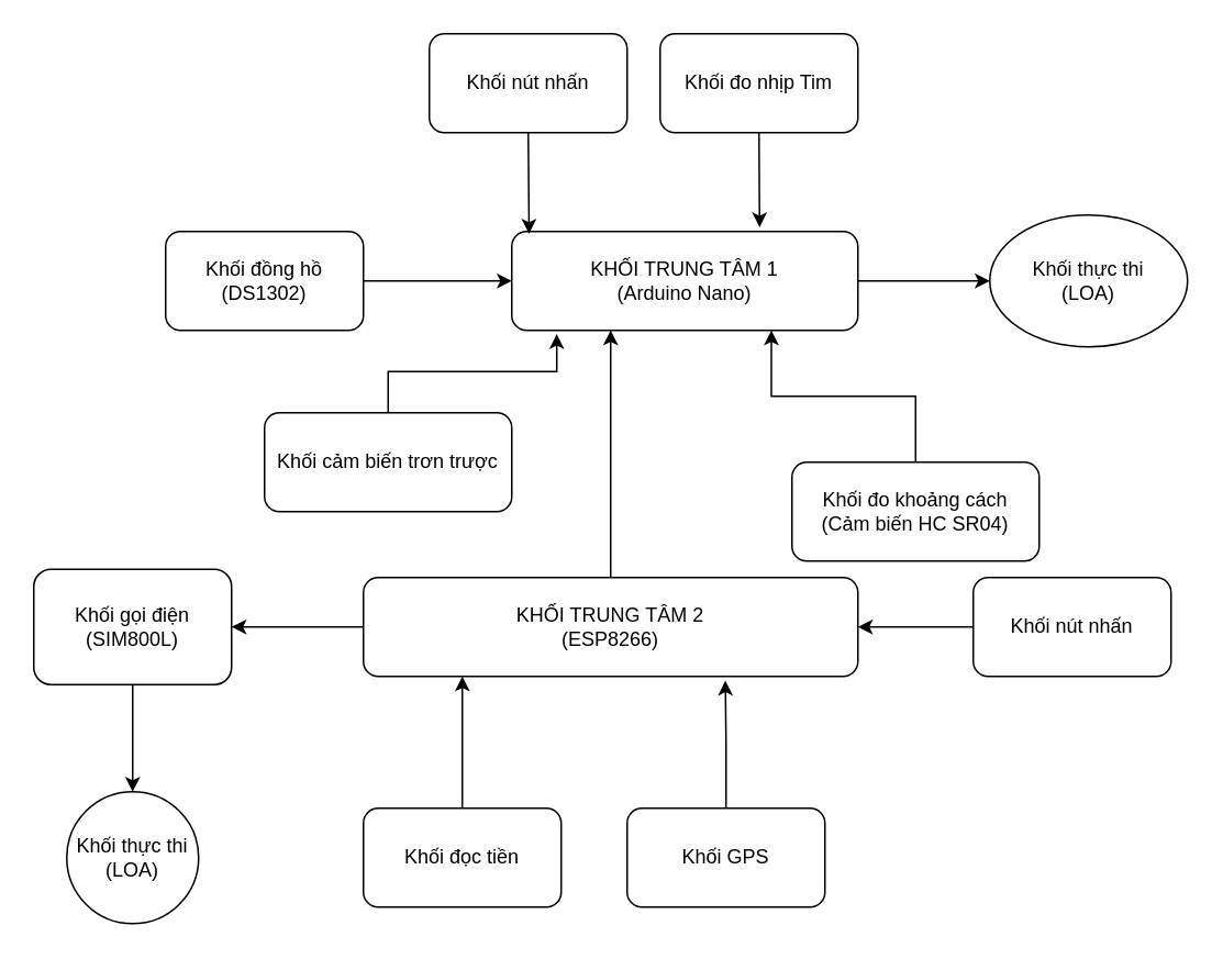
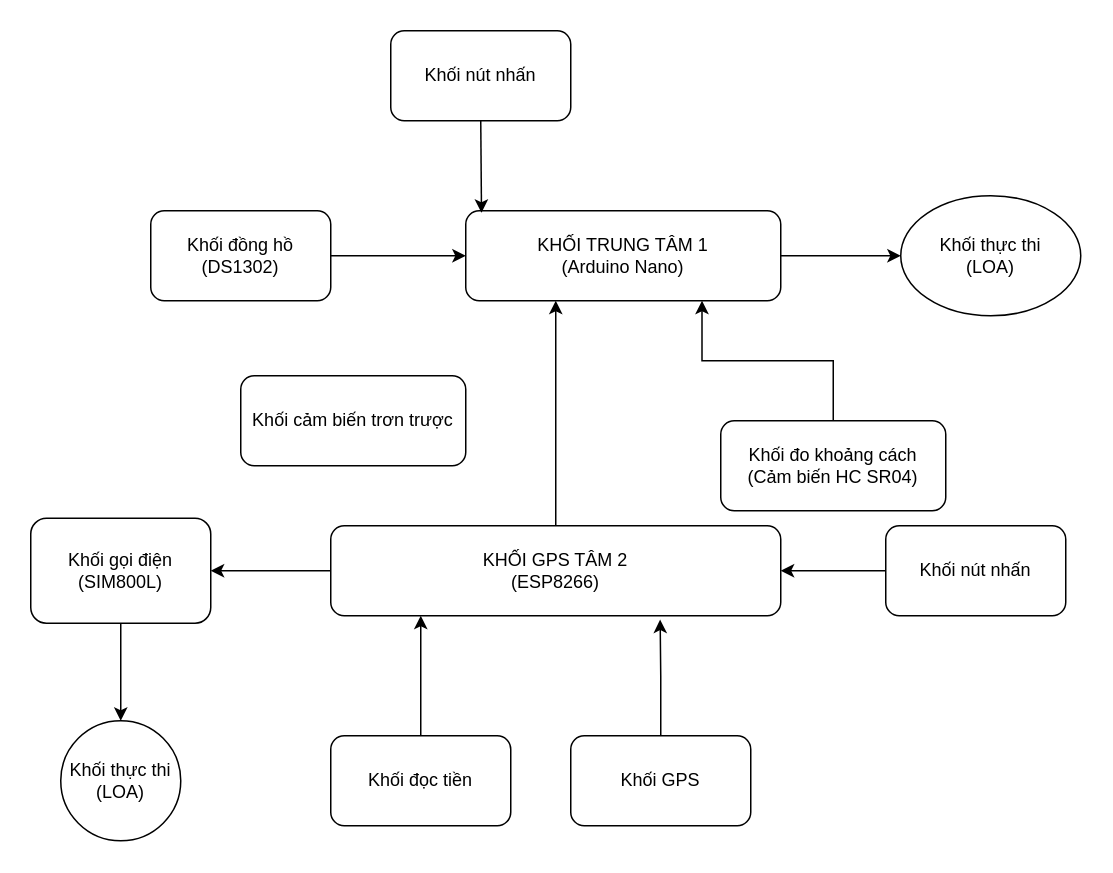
  <mxCell id="0" />
  <mxCell id="1" parent="0" />
  <mxCell id="2" value="KHỐI TRUNG TÂM 1&lt;br&gt;(Arduino Nano)" style="rounded=1;whiteSpace=wrap;html=1;" vertex="1" parent="1"><mxGeometry x="310" y="140" width="210" height="60" as="geometry" /></mxCell>
  <mxCell id="3" value="Khối thực thi&lt;br&gt;(LOA)" style="ellipse;whiteSpace=wrap;html=1;" vertex="1" parent="1"><mxGeometry x="600" y="130" width="120" height="80" as="geometry" /></mxCell>
  <mxCell id="4" value="" style="endArrow=classic;html=1;rounded=0;exitX=1;exitY=0.5;exitDx=0;exitDy=0;entryX=0;entryY=0.5;entryDx=0;entryDy=0;" edge="1" parent="1" source="2" target="3"><mxGeometry width="50" height="50" relative="1" as="geometry"><mxPoint x="520" y="320" as="sourcePoint" /><mxPoint x="570" y="270" as="targetPoint" /></mxGeometry></mxCell>
  <mxCell id="5" value="Khối nút nhấn" style="rounded=1;whiteSpace=wrap;html=1;" vertex="1" parent="1"><mxGeometry x="260" y="20" width="120" height="60" as="geometry" /></mxCell>
  <mxCell id="6" value="" style="endArrow=classic;html=1;rounded=0;exitX=0.5;exitY=1;exitDx=0;exitDy=0;entryX=0.05;entryY=0.023;entryDx=0;entryDy=0;entryPerimeter=0;" edge="1" parent="1" source="5" target="2"><mxGeometry width="50" height="50" relative="1" as="geometry"><mxPoint x="520" y="320" as="sourcePoint" /><mxPoint x="570" y="270" as="targetPoint" /></mxGeometry></mxCell>
  <mxCell id="7" style="edgeStyle=orthogonalEdgeStyle;rounded=0;orthogonalLoop=1;jettySize=auto;html=1;entryX=0.75;entryY=1;entryDx=0;entryDy=0;" edge="1" parent="1" source="8" target="2"><mxGeometry relative="1" as="geometry" /></mxCell>
  <mxCell id="8" value="Khối đo khoảng cách&lt;br&gt;(Cảm biến HC SR04)" style="rounded=1;whiteSpace=wrap;html=1;" vertex="1" parent="1"><mxGeometry x="480" y="280" width="150" height="60" as="geometry" /></mxCell>
  <mxCell id="9" value="Khối đồng hồ&lt;br&gt;(DS1302)" style="rounded=1;whiteSpace=wrap;html=1;" vertex="1" parent="1"><mxGeometry x="100" y="140" width="120" height="60" as="geometry" /></mxCell>
  <mxCell id="10" value="" style="endArrow=classic;html=1;rounded=0;exitX=1;exitY=0.5;exitDx=0;exitDy=0;entryX=0;entryY=0.5;entryDx=0;entryDy=0;" edge="1" parent="1" source="9" target="2"><mxGeometry width="50" height="50" relative="1" as="geometry"><mxPoint x="520" y="240" as="sourcePoint" /><mxPoint x="570" y="190" as="targetPoint" /></mxGeometry></mxCell>
- <mxCell id="11" value="Khối đo nhịp Tim" style="rounded=1;whiteSpace=wrap;html=1;" vertex="1" parent="1"><mxGeometry x="400" y="20" width="120" height="60" as="geometry" /></mxCell>
- <mxCell id="12" value="" style="endArrow=classic;html=1;rounded=0;exitX=0.5;exitY=1;exitDx=0;exitDy=0;entryX=0.716;entryY=-0.043;entryDx=0;entryDy=0;entryPerimeter=0;" edge="1" parent="1" source="11" target="2"><mxGeometry width="50" height="50" relative="1" as="geometry"><mxPoint x="520" y="240" as="sourcePoint" /><mxPoint x="570" y="190" as="targetPoint" /></mxGeometry></mxCell>
- <mxCell id="13" value="KHỐI TRUNG TÂM 2&lt;br&gt;(ESP8266)" style="rounded=1;whiteSpace=wrap;html=1;" vertex="1" parent="1"><mxGeometry x="220" y="350" width="300" height="60" as="geometry" /></mxCell>
+ <mxCell id="13" value="KHỐI GPS TÂM 2&lt;br&gt;(ESP8266)" style="rounded=1;whiteSpace=wrap;html=1;" vertex="1" parent="1"><mxGeometry x="220" y="350" width="300" height="60" as="geometry" /></mxCell>
  <mxCell id="14" value="" style="endArrow=classic;html=1;rounded=0;exitX=0.5;exitY=0;exitDx=0;exitDy=0;" edge="1" parent="1" source="13"><mxGeometry width="50" height="50" relative="1" as="geometry"><mxPoint x="520" y="230" as="sourcePoint" /><mxPoint x="370" y="200" as="targetPoint" /></mxGeometry></mxCell>
  <mxCell id="15" style="edgeStyle=orthogonalEdgeStyle;rounded=0;orthogonalLoop=1;jettySize=auto;html=1;entryX=0.5;entryY=0;entryDx=0;entryDy=0;" edge="1" parent="1" source="16" target="22"><mxGeometry relative="1" as="geometry" /></mxCell>
  <mxCell id="16" value="Khối gọi điện&lt;br&gt;(SIM800L)" style="rounded=1;whiteSpace=wrap;html=1;" vertex="1" parent="1"><mxGeometry x="20" y="345" width="120" height="70" as="geometry" /></mxCell>
  <mxCell id="17" value="" style="endArrow=classic;html=1;rounded=0;exitX=0;exitY=0.5;exitDx=0;exitDy=0;entryX=1;entryY=0.5;entryDx=0;entryDy=0;" edge="1" parent="1" source="13" target="16"><mxGeometry width="50" height="50" relative="1" as="geometry"><mxPoint x="190" y="380" as="sourcePoint" /><mxPoint x="450" y="330" as="targetPoint" /></mxGeometry></mxCell>
  <mxCell id="18" value="Khối nút nhấn" style="rounded=1;whiteSpace=wrap;html=1;" vertex="1" parent="1"><mxGeometry x="590" y="350" width="120" height="60" as="geometry" /></mxCell>
  <mxCell id="19" value="" style="endArrow=classic;html=1;rounded=0;exitX=0;exitY=0.5;exitDx=0;exitDy=0;entryX=1;entryY=0.5;entryDx=0;entryDy=0;" edge="1" parent="1" source="18" target="13"><mxGeometry width="50" height="50" relative="1" as="geometry"><mxPoint x="520" y="380" as="sourcePoint" /><mxPoint x="570" y="330" as="targetPoint" /></mxGeometry></mxCell>
  <mxCell id="20" value="Khối đọc tiền" style="rounded=1;whiteSpace=wrap;html=1;" vertex="1" parent="1"><mxGeometry x="220" y="490" width="120" height="60" as="geometry" /></mxCell>
  <mxCell id="21" value="" style="endArrow=classic;html=1;rounded=0;exitX=0.5;exitY=0;exitDx=0;exitDy=0;entryX=0.2;entryY=1;entryDx=0;entryDy=0;entryPerimeter=0;" edge="1" parent="1" source="20" target="13"><mxGeometry width="50" height="50" relative="1" as="geometry"><mxPoint x="520" y="460" as="sourcePoint" /><mxPoint x="570" y="410" as="targetPoint" /></mxGeometry></mxCell>
  <mxCell id="22" value="Khối thực thi&lt;br&gt;(LOA)" style="ellipse;whiteSpace=wrap;html=1;aspect=fixed;" vertex="1" parent="1"><mxGeometry x="40" y="480" width="80" height="80" as="geometry" /></mxCell>
  <mxCell id="23" style="edgeStyle=orthogonalEdgeStyle;rounded=0;orthogonalLoop=1;jettySize=auto;html=1;entryX=0.732;entryY=1.043;entryDx=0;entryDy=0;entryPerimeter=0;" edge="1" parent="1" source="24" target="13"><mxGeometry relative="1" as="geometry" /></mxCell>
  <mxCell id="24" value="Khối GPS" style="rounded=1;whiteSpace=wrap;html=1;" vertex="1" parent="1"><mxGeometry x="380" y="490" width="120" height="60" as="geometry" /></mxCell>
- <mxCell id="25" style="edgeStyle=orthogonalEdgeStyle;rounded=0;orthogonalLoop=1;jettySize=auto;html=1;entryX=0.13;entryY=1.037;entryDx=0;entryDy=0;entryPerimeter=0;" edge="1" parent="1" source="26" target="2"><mxGeometry relative="1" as="geometry" /></mxCell>
  <mxCell id="26" value="Khối cảm biến trơn trược" style="rounded=1;whiteSpace=wrap;html=1;" vertex="1" parent="1"><mxGeometry x="160" y="250" width="150" height="60" as="geometry" /></mxCell>
